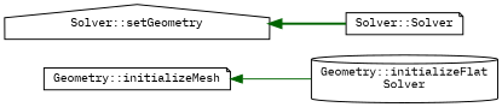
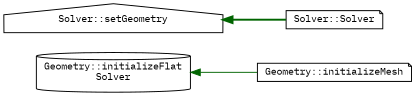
  digraph {
    fontname="IBM Plex Mono"
    rankdir=LR
    node [color=black fillcolor=white fontname="IBM Plex Mono" fontsize=10 shape=note style=filled]
    edge [color=darkgreen dir=back fontname="IBM Plex Mono" fontsize=10 labelfontname=Helvetica labelfontsize=10]
    n1 [height=0.2 label="Geometry::initializeMesh" width=0.4]
    n2 [height=0.2 label="Geometry::initializeFlat\lSolver" shape=cylinder width=0.4]
    n3 [height=0.2 label="Solver::setGeometry" shape=house width=0.4]
    n4 [height=0.2 label="Solver::Solver" width=0.4]
-   n1 -> n2 [style=solid]
+   n2 -> n1 [style=solid]
    n3 -> n4 [style=bold]
  }
